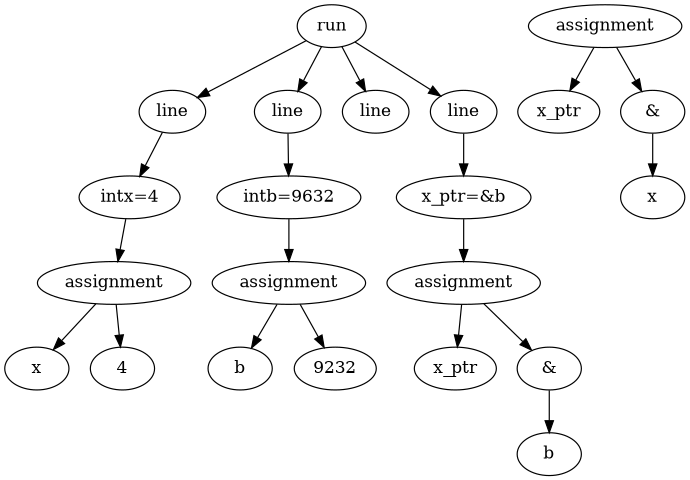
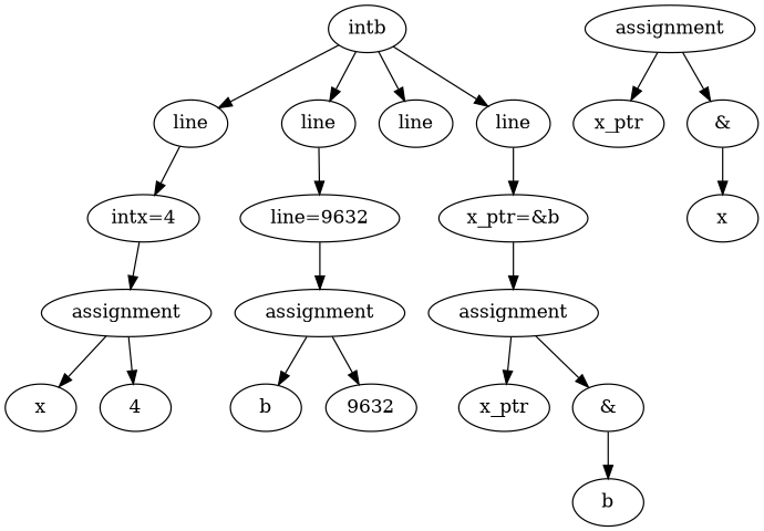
  digraph {
-   n1 [label=run]
+   n1 [label=intb]
    n2 [label=line]
    n3 [label=line]
    n4 [label=line]
    n5 [label=line]
    n6 [label="intx=4"]
-   n7 [label="intb=9632"]
+   n7 [label="line=9632"]
    n8 [label="x_ptr=&b"]
    n9 [label=assignment]
    n10 [label=x]
    n11 [label=4]
    n12 [label=assignment]
    n13 [label=b]
-   n14 [label=9232]
+   n14 [label=9632]
    n15 [label=assignment]
    n16 [label=x_ptr]
    n17 [label="&"]
    n18 [label=x]
    n19 [label=assignment]
    n20 [label=x_ptr]
    n21 [label="&"]
    n22 [label=b]
    n1 -> n2
    n1 -> n3
    n1 -> n4
    n1 -> n5
    n2 -> n6
    n3 -> n7
    n5 -> n8
    n6 -> n9
    n7 -> n12
    n8 -> n19
    n9 -> n10
    n9 -> n11
    n12 -> n13
    n12 -> n14
    n15 -> n16
    n15 -> n17
    n17 -> n18
    n19 -> n20
    n19 -> n21
    n21 -> n22
  }
